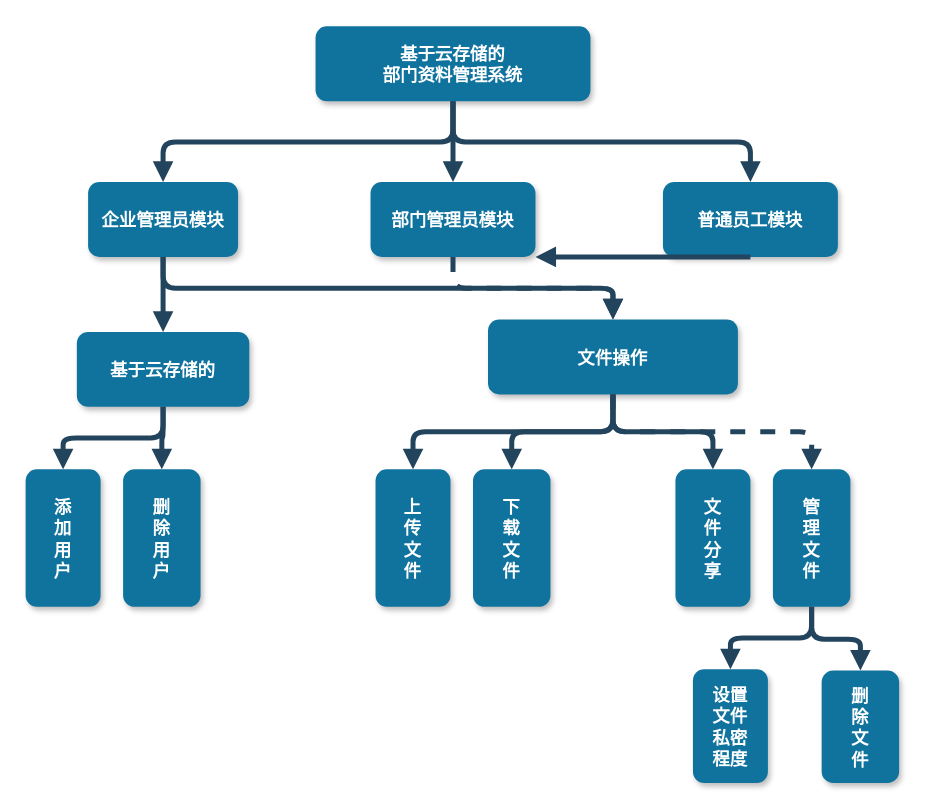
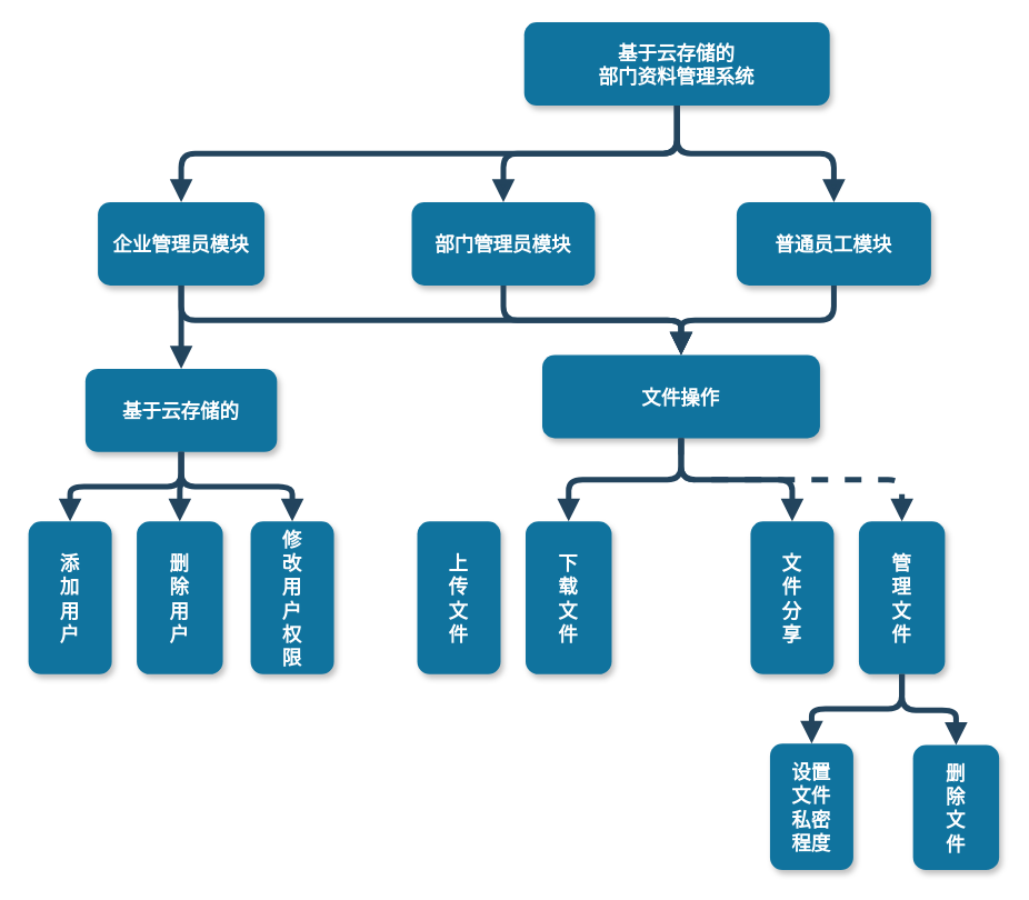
  <mxCell id="0" />
  <mxCell id="1" parent="0" />
- <mxCell id="2" value="基于云存储的&#10;部门资料管理系统" style="rounded=1;fillColor=#10739E;strokeColor=none;shadow=1;gradientColor=none;fontStyle=1;fontColor=#FFFFFF;fontSize=14;" parent="1" vertex="1"><mxGeometry x="252" y="20.5" width="220" height="60" as="geometry" /></mxCell>
+ <mxCell id="2" value="基于云存储的&#10;部门资料管理系统" style="rounded=1;fillColor=#10739E;strokeColor=none;shadow=1;gradientColor=none;fontStyle=1;fontColor=#FFFFFF;fontSize=14;" parent="1" vertex="1"><mxGeometry x="377" y="15.5" width="220" height="60" as="geometry" /></mxCell>
  <mxCell id="3" value="企业管理员模块" style="rounded=1;fillColor=#10739E;strokeColor=none;shadow=1;gradientColor=none;fontStyle=1;fontColor=#FFFFFF;fontSize=14;" parent="1" vertex="1"><mxGeometry x="70" y="145" width="120" height="60" as="geometry" /></mxCell>
  <mxCell id="4" value="部门管理员模块" style="rounded=1;fillColor=#10739E;strokeColor=none;shadow=1;gradientColor=none;fontStyle=1;fontColor=#FFFFFF;fontSize=14;" parent="1" vertex="1"><mxGeometry x="296" y="145" width="132" height="60" as="geometry" /></mxCell>
  <mxCell id="5" value="普通员工模块" style="rounded=1;fillColor=#10739E;strokeColor=none;shadow=1;gradientColor=none;fontStyle=1;fontColor=#FFFFFF;fontSize=14;" parent="1" vertex="1"><mxGeometry x="530" y="145" width="140" height="60" as="geometry" /></mxCell>
  <mxCell id="6" value="基于云存储的" style="rounded=1;fillColor=#10739E;strokeColor=none;shadow=1;gradientColor=none;fontStyle=1;fontColor=#FFFFFF;fontSize=14;" parent="1" vertex="1"><mxGeometry x="61" y="265" width="138" height="60" as="geometry" /></mxCell>
  <mxCell id="7" value="添&#10;加&#10;用&#10;户" style="rounded=1;fillColor=#10739E;strokeColor=none;shadow=1;gradientColor=none;fontStyle=1;fontColor=#FFFFFF;fontSize=14;" parent="1" vertex="1"><mxGeometry x="20" y="375" width="60" height="110" as="geometry" /></mxCell>
  <mxCell id="8" value="删&#10;除&#10;用&#10;户" style="rounded=1;fillColor=#10739E;strokeColor=none;shadow=1;gradientColor=none;fontStyle=1;fontColor=#FFFFFF;fontSize=14;" parent="1" vertex="1"><mxGeometry x="98" y="375" width="62" height="110" as="geometry" /></mxCell>
  <mxCell id="9" value="文件操作" style="rounded=1;fillColor=#10739E;strokeColor=none;shadow=1;gradientColor=none;fontStyle=1;fontColor=#FFFFFF;fontSize=14;" parent="1" vertex="1"><mxGeometry x="390" y="255" width="200" height="60" as="geometry" /></mxCell>
  <mxCell id="10" value="" style="edgeStyle=elbowEdgeStyle;elbow=vertical;strokeWidth=4;endArrow=block;endFill=1;fontStyle=1;strokeColor=#23445D;" parent="1" source="2" target="4" edge="1"><mxGeometry x="22" y="165.5" width="100" height="100" as="geometry"><mxPoint x="-388" y="-59.5" as="sourcePoint" /><mxPoint x="-288" y="-159.5" as="targetPoint" /></mxGeometry></mxCell>
  <mxCell id="11" value="" style="edgeStyle=elbowEdgeStyle;elbow=vertical;strokeWidth=4;endArrow=block;endFill=1;fontStyle=1;strokeColor=#23445D;" parent="1" source="2" target="3" edge="1"><mxGeometry x="22" y="165.5" width="100" height="100" as="geometry"><mxPoint x="-388" y="-59.5" as="sourcePoint" /><mxPoint x="-288" y="-159.5" as="targetPoint" /></mxGeometry></mxCell>
  <mxCell id="12" value="" style="edgeStyle=elbowEdgeStyle;elbow=vertical;strokeWidth=4;endArrow=block;endFill=1;fontStyle=1;strokeColor=#23445D;" parent="1" source="2" target="5" edge="1"><mxGeometry x="22" y="165.5" width="100" height="100" as="geometry"><mxPoint x="-388" y="-59.5" as="sourcePoint" /><mxPoint x="-288" y="-159.5" as="targetPoint" /></mxGeometry></mxCell>
  <mxCell id="13" value="" style="edgeStyle=elbowEdgeStyle;elbow=vertical;strokeWidth=4;endArrow=block;endFill=1;fontStyle=1;strokeColor=#23445D;exitX=0.5;exitY=1;exitDx=0;exitDy=0;entryX=0.5;entryY=0;entryDx=0;entryDy=0;" parent="1" source="3" target="6" edge="1"><mxGeometry x="22" y="165.5" width="100" height="100" as="geometry"><mxPoint x="-388" y="-59.5" as="sourcePoint" /><mxPoint x="-288" y="-159.5" as="targetPoint" /><Array as="points"><mxPoint x="100" y="225" /></Array></mxGeometry></mxCell>
  <mxCell id="14" value="" style="edgeStyle=elbowEdgeStyle;elbow=vertical;strokeWidth=4;endArrow=block;endFill=1;fontStyle=1;strokeColor=#23445D;" parent="1" source="6" target="7" edge="1"><mxGeometry x="223" y="160" width="100" height="100" as="geometry"><mxPoint x="-187" y="-65" as="sourcePoint" /><mxPoint x="-87" y="-165" as="targetPoint" /></mxGeometry></mxCell>
  <mxCell id="15" value="" style="edgeStyle=elbowEdgeStyle;elbow=vertical;strokeWidth=4;endArrow=block;endFill=1;fontStyle=1;strokeColor=#23445D;exitX=0.5;exitY=1;exitDx=0;exitDy=0;" parent="1" source="6" target="8" edge="1"><mxGeometry x="223" y="170" width="100" height="100" as="geometry"><mxPoint x="-187" y="-55" as="sourcePoint" /><mxPoint x="-87" y="-155" as="targetPoint" /></mxGeometry></mxCell>
- <mxCell id="18" value="" style="edgeStyle=elbowEdgeStyle;elbow=vertical;strokeWidth=4;endArrow=block;endFill=1;fontStyle=1;strokeColor=#23445D;exitX=0.5;exitY=1;exitDx=0;exitDy=0;entryX=0.5;entryY=0;entryDx=0;entryDy=0;dashed=1;" edge="1" parent="1" source="4" target="9"><mxGeometry x="20" y="290" width="100" height="100" as="geometry"><mxPoint x="360" y="205" as="sourcePoint" /><mxPoint x="628" y="269.5" as="targetPoint" /></mxGeometry></mxCell>
+ <mxCell id="16" value="修&#10;改&#10;用&#10;户&#10;权&#10;限" style="rounded=1;fillColor=#10739E;strokeColor=none;shadow=1;gradientColor=none;fontStyle=1;fontColor=#FFFFFF;fontSize=14;" vertex="1" parent="1"><mxGeometry x="180" y="375" width="60" height="110" as="geometry" /></mxCell>
+ <mxCell id="17" value="" style="edgeStyle=elbowEdgeStyle;elbow=vertical;strokeWidth=4;endArrow=block;endFill=1;fontStyle=1;strokeColor=#23445D;exitX=0.5;exitY=1;exitDx=0;exitDy=0;entryX=0.5;entryY=0;entryDx=0;entryDy=0;" edge="1" parent="1" source="6" target="16"><mxGeometry x="233" y="180" width="100" height="100" as="geometry"><mxPoint x="140" y="365" as="sourcePoint" /><mxPoint x="142" y="485" as="targetPoint" /></mxGeometry></mxCell>
+ <mxCell id="18" value="" style="edgeStyle=elbowEdgeStyle;elbow=vertical;strokeWidth=4;endArrow=block;endFill=1;fontStyle=1;strokeColor=#23445D;exitX=0.5;exitY=1;exitDx=0;exitDy=0;entryX=0.5;entryY=0;entryDx=0;entryDy=0;" edge="1" parent="1" source="4" target="9"><mxGeometry x="20" y="290" width="100" height="100" as="geometry"><mxPoint x="360" y="205" as="sourcePoint" /><mxPoint x="628" y="269.5" as="targetPoint" /></mxGeometry></mxCell>
  <mxCell id="19" value="上&#10;传&#10;文&#10;件" style="rounded=1;fillColor=#10739E;strokeColor=none;shadow=1;gradientColor=none;fontStyle=1;fontColor=#FFFFFF;fontSize=14;" vertex="1" parent="1"><mxGeometry x="300" y="375" width="60" height="110" as="geometry" /></mxCell>
  <mxCell id="20" value="下&#10;载&#10;文&#10;件" style="rounded=1;fillColor=#10739E;strokeColor=none;shadow=1;gradientColor=none;fontStyle=1;fontColor=#FFFFFF;fontSize=14;" vertex="1" parent="1"><mxGeometry x="378" y="375" width="62" height="110" as="geometry" /></mxCell>
- <mxCell id="21" value="" style="edgeStyle=elbowEdgeStyle;elbow=vertical;strokeWidth=4;endArrow=block;endFill=1;fontStyle=1;strokeColor=#23445D;exitX=0.5;exitY=1;exitDx=0;exitDy=0;" edge="1" parent="1" target="19" source="9"><mxGeometry x="472" y="170" width="100" height="100" as="geometry"><mxPoint x="440" y="325" as="sourcePoint" /><mxPoint x="162" y="-155" as="targetPoint" /></mxGeometry></mxCell>
  <mxCell id="22" value="" style="edgeStyle=elbowEdgeStyle;elbow=vertical;strokeWidth=4;endArrow=block;endFill=1;fontStyle=1;strokeColor=#23445D;exitX=0.5;exitY=1;exitDx=0;exitDy=0;" edge="1" parent="1" target="20" source="9"><mxGeometry x="472" y="180" width="100" height="100" as="geometry"><mxPoint x="379" y="365" as="sourcePoint" /><mxPoint x="162" y="-145" as="targetPoint" /></mxGeometry></mxCell>
  <mxCell id="23" value="文&#10;件&#10;分&#10;享" style="rounded=1;fillColor=#10739E;strokeColor=none;shadow=1;gradientColor=none;fontStyle=1;fontColor=#FFFFFF;fontSize=14;" vertex="1" parent="1"><mxGeometry x="540" y="375" width="60" height="110" as="geometry" /></mxCell>
  <mxCell id="24" value="管&#10;理&#10;文&#10;件" style="rounded=1;fillColor=#10739E;strokeColor=none;shadow=1;gradientColor=none;fontStyle=1;fontColor=#FFFFFF;fontSize=14;" vertex="1" parent="1"><mxGeometry x="618" y="375" width="62" height="110" as="geometry" /></mxCell>
  <mxCell id="25" value="" style="edgeStyle=elbowEdgeStyle;elbow=vertical;strokeWidth=4;endArrow=block;endFill=1;fontStyle=1;strokeColor=#23445D;exitX=0.5;exitY=1;exitDx=0;exitDy=0;" edge="1" parent="1" target="23" source="9"><mxGeometry x="712" y="170" width="100" height="100" as="geometry"><mxPoint x="619" y="365" as="sourcePoint" /><mxPoint x="402" y="-155" as="targetPoint" /></mxGeometry></mxCell>
  <mxCell id="26" value="" style="edgeStyle=elbowEdgeStyle;elbow=vertical;strokeWidth=4;endArrow=block;endFill=1;fontStyle=1;strokeColor=#23445D;exitX=0.5;exitY=1;exitDx=0;exitDy=0;dashed=1;" edge="1" parent="1" target="24" source="9"><mxGeometry x="712" y="180" width="100" height="100" as="geometry"><mxPoint x="619" y="365" as="sourcePoint" /><mxPoint x="402" y="-145" as="targetPoint" /></mxGeometry></mxCell>
  <mxCell id="27" value="" style="edgeStyle=elbowEdgeStyle;elbow=vertical;strokeWidth=4;endArrow=block;endFill=1;fontStyle=1;strokeColor=#23445D;exitX=0.5;exitY=1;exitDx=0;exitDy=0;entryX=0.5;entryY=0;entryDx=0;entryDy=0;" edge="1" parent="1" source="3" target="9"><mxGeometry x="30" y="300" width="100" height="100" as="geometry"><mxPoint x="372" y="215" as="sourcePoint" /><mxPoint x="590" y="255" as="targetPoint" /></mxGeometry></mxCell>
- <mxCell id="28" value="" style="edgeStyle=elbowEdgeStyle;elbow=vertical;strokeWidth=4;endArrow=block;endFill=1;fontStyle=1;strokeColor=#23445D;exitX=0.5;exitY=1;exitDx=0;exitDy=0;" edge="1" parent="1" source="5" target="4"><mxGeometry x="40" y="310" width="100" height="100" as="geometry"><mxPoint x="382" y="225" as="sourcePoint" /><mxPoint x="590" y="255" as="targetPoint" /></mxGeometry></mxCell>
+ <mxCell id="28" value="" style="edgeStyle=elbowEdgeStyle;elbow=vertical;strokeWidth=4;endArrow=block;endFill=1;fontStyle=1;strokeColor=#23445D;exitX=0.5;exitY=1;exitDx=0;exitDy=0;entryX=0.5;entryY=0;entryDx=0;entryDy=0;" edge="1" parent="1" source="5" target="9"><mxGeometry x="40" y="310" width="100" height="100" as="geometry"><mxPoint x="382" y="225" as="sourcePoint" /><mxPoint x="590" y="255" as="targetPoint" /></mxGeometry></mxCell>
  <mxCell id="29" value="设置&#10;文件&#10;私密&#10;程度" style="rounded=1;fillColor=#10739E;strokeColor=none;shadow=1;gradientColor=none;fontStyle=1;fontColor=#FFFFFF;fontSize=14;" vertex="1" parent="1"><mxGeometry x="554" y="535" width="60" height="91" as="geometry" /></mxCell>
  <mxCell id="30" value="删&#10;除&#10;文&#10;件" style="rounded=1;fillColor=#10739E;strokeColor=none;shadow=1;gradientColor=none;fontStyle=1;fontColor=#FFFFFF;fontSize=14;" vertex="1" parent="1"><mxGeometry x="657" y="536" width="62" height="90" as="geometry" /></mxCell>
  <mxCell id="31" value="" style="edgeStyle=elbowEdgeStyle;elbow=vertical;strokeWidth=4;endArrow=block;endFill=1;fontStyle=1;strokeColor=#23445D;exitX=0.5;exitY=1;exitDx=0;exitDy=0;" edge="1" parent="1" target="29" source="24"><mxGeometry x="743" y="370" width="100" height="100" as="geometry"><mxPoint x="650" y="535" as="sourcePoint" /><mxPoint x="433" y="45" as="targetPoint" /></mxGeometry></mxCell>
  <mxCell id="32" value="" style="edgeStyle=elbowEdgeStyle;elbow=vertical;strokeWidth=4;endArrow=block;endFill=1;fontStyle=1;strokeColor=#23445D;exitX=0.5;exitY=1;exitDx=0;exitDy=0;" edge="1" parent="1" target="30" source="24"><mxGeometry x="743" y="380" width="100" height="100" as="geometry"><mxPoint x="650" y="535" as="sourcePoint" /><mxPoint x="433" y="55" as="targetPoint" /></mxGeometry></mxCell>
